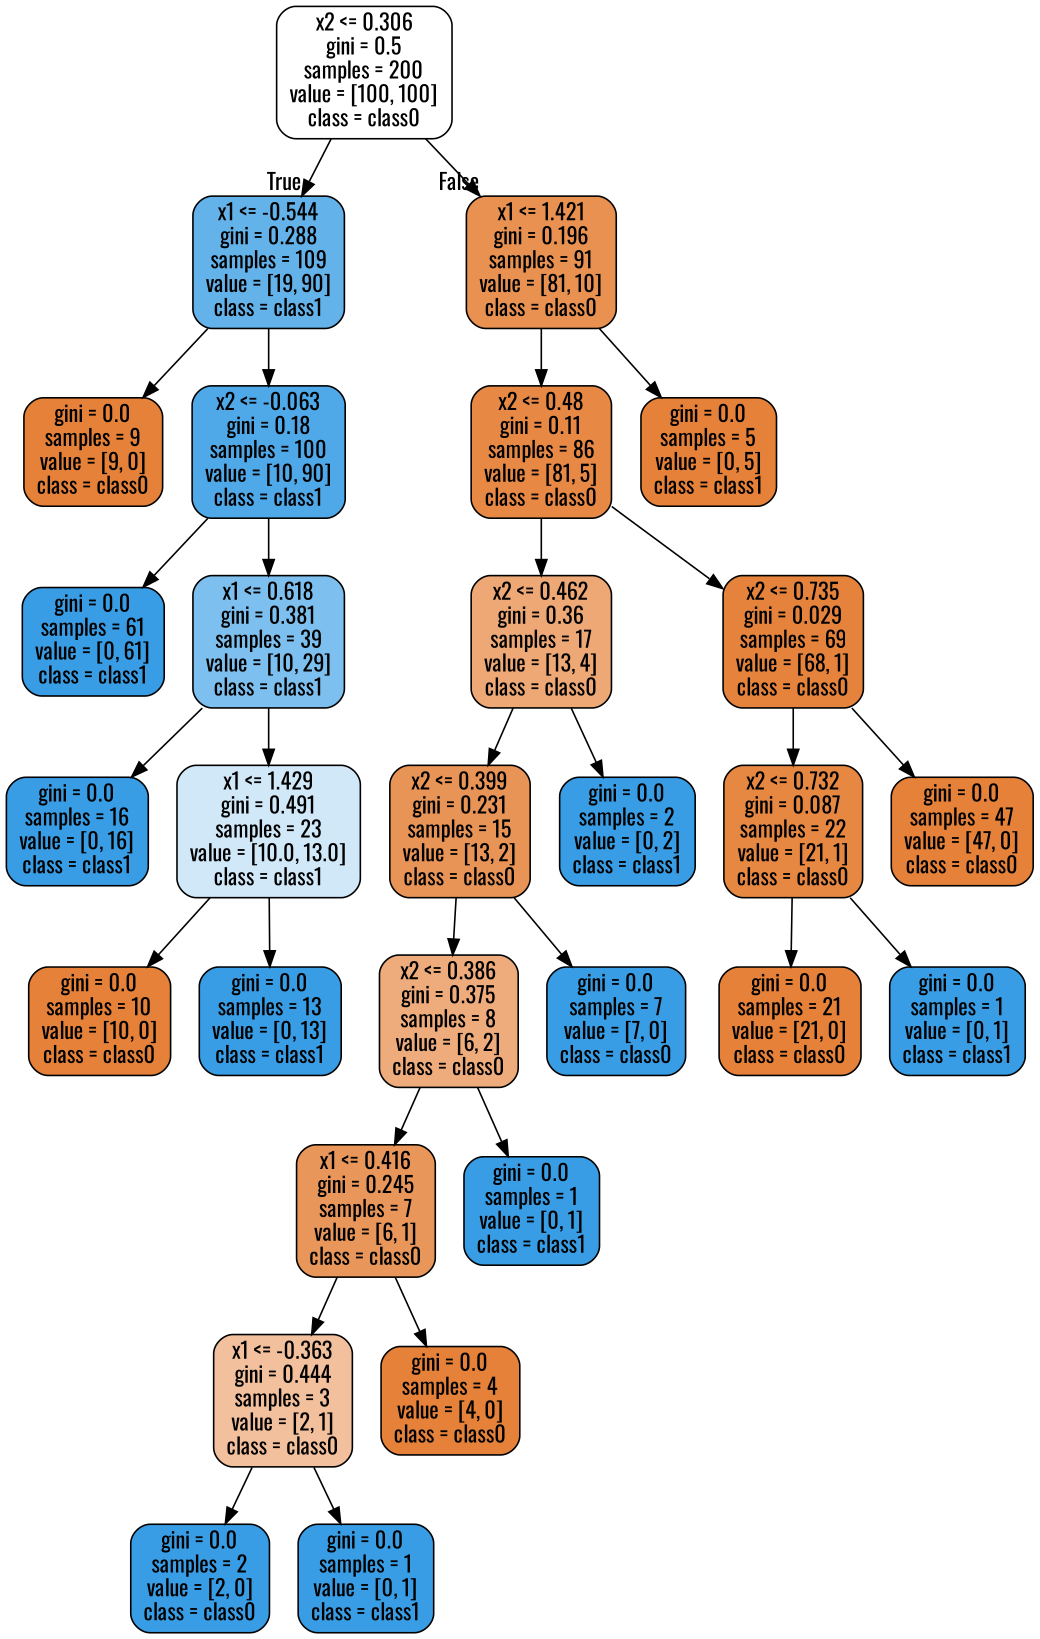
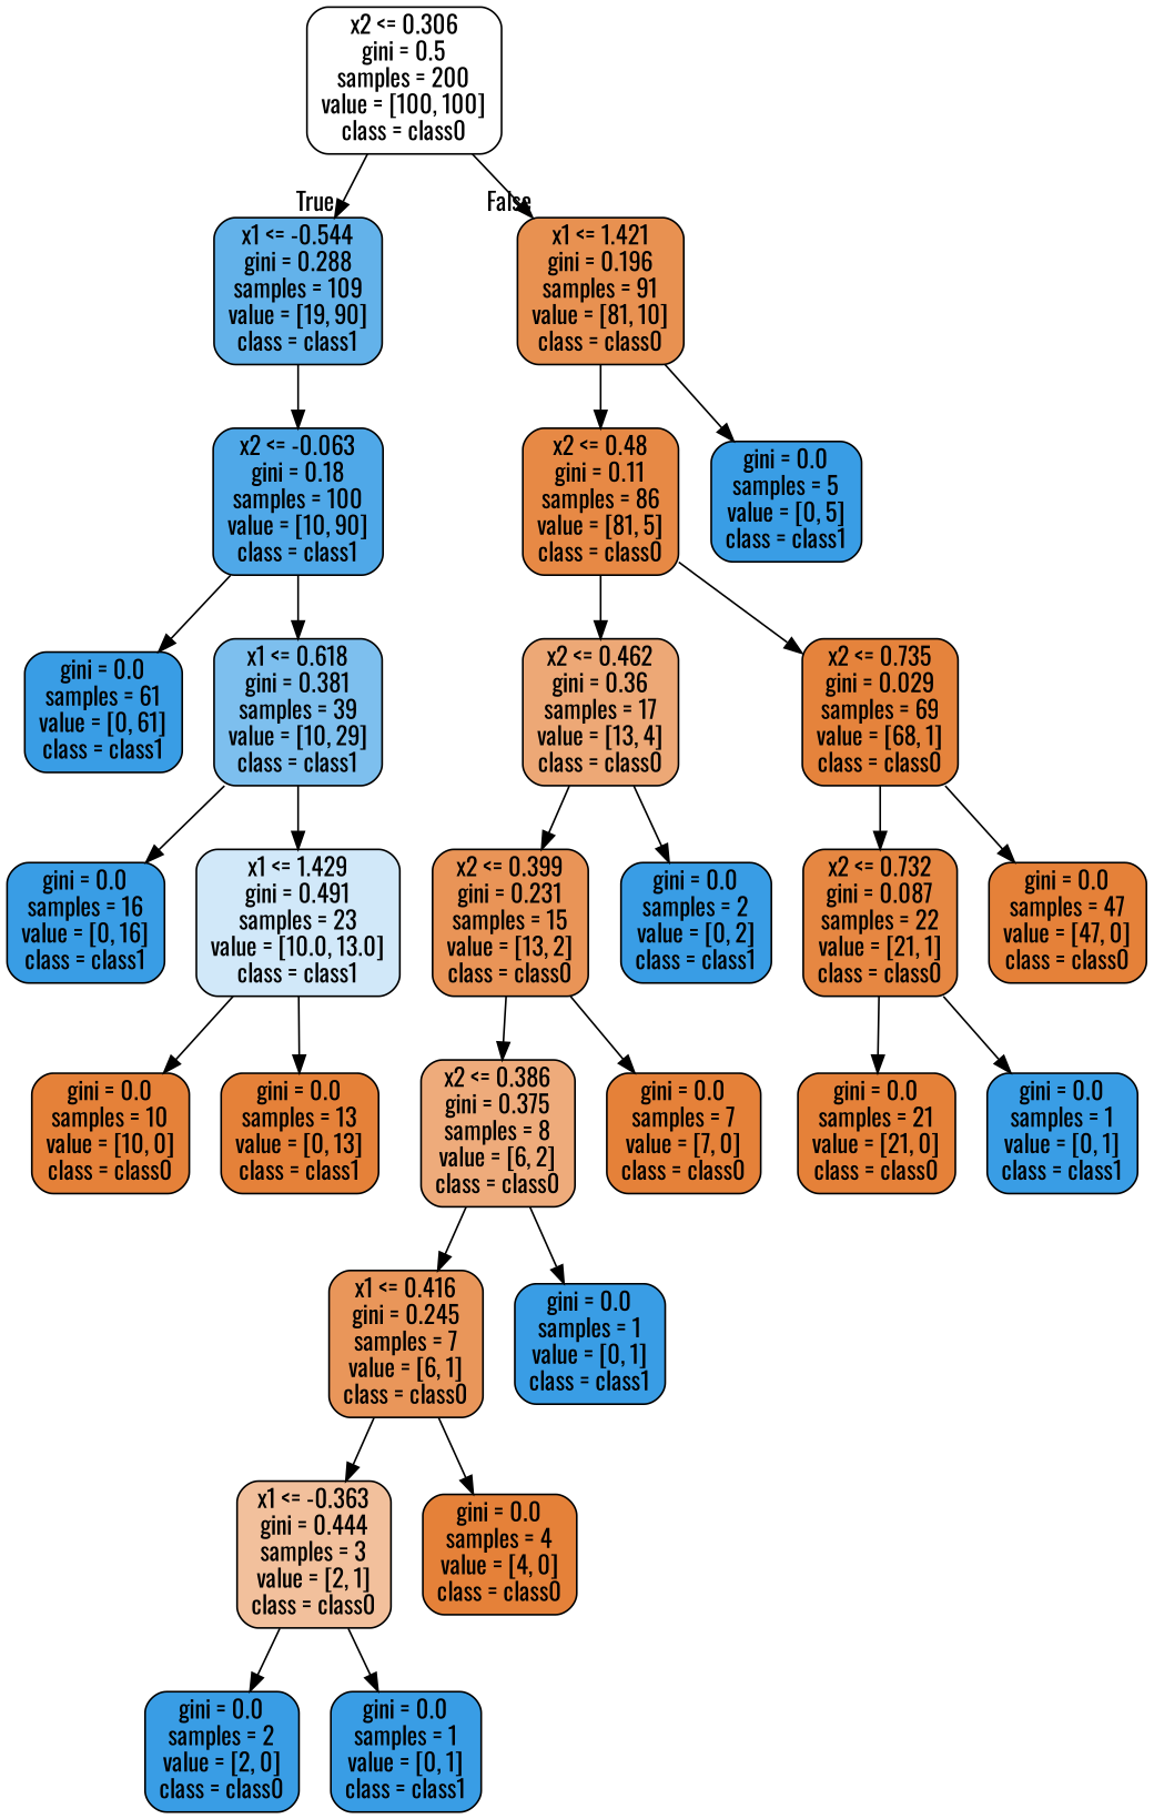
  digraph {
    fontname=Oswald
    node [color=black fillcolor="#399de5" fontname=Oswald shape=box style="filled, rounded"]
    edge [fontname=Oswald]
    n1 [fillcolor="#ffffff" label="x2 <= 0.306\ngini = 0.5\nsamples = 200\nvalue = [100, 100]\nclass = class0"]
    n2 [fillcolor="#63b2ea" label="x1 <= -0.544\ngini = 0.288\nsamples = 109\nvalue = [19, 90]\nclass = class1"]
    n3 [fillcolor="#e89151" label="x1 <= 1.421\ngini = 0.196\nsamples = 91\nvalue = [81, 10]\nclass = class0"]
-   n4 [fillcolor="#e58139" label="gini = 0.0\nsamples = 9\nvalue = [9, 0]\nclass = class0"]
    n5 [fillcolor="#4fa8e8" label="x2 <= -0.063\ngini = 0.18\nsamples = 100\nvalue = [10, 90]\nclass = class1"]
    n6 [fillcolor="#e78945" label="x2 <= 0.48\ngini = 0.11\nsamples = 86\nvalue = [81, 5]\nclass = class0"]
-   n7 [fillcolor="#e58139" label="gini = 0.0\nsamples = 5\nvalue = [0, 5]\nclass = class1"]
+   n7 [label="gini = 0.0\nsamples = 5\nvalue = [0, 5]\nclass = class1"]
    n8 [label="gini = 0.0\nsamples = 61\nvalue = [0, 61]\nclass = class1"]
    n9 [fillcolor="#7dbfee" label="x1 <= 0.618\ngini = 0.381\nsamples = 39\nvalue = [10, 29]\nclass = class1"]
    n10 [label="gini = 0.0\nsamples = 16\nvalue = [0, 16]\nclass = class1"]
    n11 [fillcolor="#d1e8f9" label="x1 <= 1.429\ngini = 0.491\nsamples = 23\nvalue = [10.0, 13.0]\nclass = class1"]
    n12 [fillcolor="#e58139" label="gini = 0.0\nsamples = 10\nvalue = [10, 0]\nclass = class0"]
-   n13 [label="gini = 0.0\nsamples = 13\nvalue = [0, 13]\nclass = class1"]
+   n13 [fillcolor="#e58139" label="gini = 0.0\nsamples = 13\nvalue = [0, 13]\nclass = class1"]
    n14 [fillcolor="#eda876" label="x2 <= 0.462\ngini = 0.36\nsamples = 17\nvalue = [13, 4]\nclass = class0"]
    n15 [fillcolor="#e5833c" label="x2 <= 0.735\ngini = 0.029\nsamples = 69\nvalue = [68, 1]\nclass = class0"]
    n16 [fillcolor="#e99457" label="x2 <= 0.399\ngini = 0.231\nsamples = 15\nvalue = [13, 2]\nclass = class0"]
    n17 [label="gini = 0.0\nsamples = 2\nvalue = [0, 2]\nclass = class1"]
    n18 [fillcolor="#e68742" label="x2 <= 0.732\ngini = 0.087\nsamples = 22\nvalue = [21, 1]\nclass = class0"]
    n19 [fillcolor="#e58139" label="gini = 0.0\nsamples = 47\nvalue = [47, 0]\nclass = class0"]
    n20 [fillcolor="#eeab7b" label="x2 <= 0.386\ngini = 0.375\nsamples = 8\nvalue = [6, 2]\nclass = class0"]
-   n21 [label="gini = 0.0\nsamples = 7\nvalue = [7, 0]\nclass = class0"]
+   n21 [fillcolor="#e58139" label="gini = 0.0\nsamples = 7\nvalue = [7, 0]\nclass = class0"]
    n22 [fillcolor="#e9965a" label="x1 <= 0.416\ngini = 0.245\nsamples = 7\nvalue = [6, 1]\nclass = class0"]
    n23 [label="gini = 0.0\nsamples = 1\nvalue = [0, 1]\nclass = class1"]
    n24 [fillcolor="#f2c09c" label="x1 <= -0.363\ngini = 0.444\nsamples = 3\nvalue = [2, 1]\nclass = class0"]
    n25 [fillcolor="#e58139" label="gini = 0.0\nsamples = 4\nvalue = [4, 0]\nclass = class0"]
    n26 [label="gini = 0.0\nsamples = 2\nvalue = [2, 0]\nclass = class0"]
    n27 [label="gini = 0.0\nsamples = 1\nvalue = [0, 1]\nclass = class1"]
    n28 [fillcolor="#e58139" label="gini = 0.0\nsamples = 21\nvalue = [21, 0]\nclass = class0"]
    n29 [label="gini = 0.0\nsamples = 1\nvalue = [0, 1]\nclass = class1"]
    n1 -> n2 [headlabel=True labelangle=45 labeldistance=2.5]
    n1 -> n3 [headlabel=False labelangle=-45 labeldistance=2.5]
-   n2 -> n4
    n2 -> n5
    n3 -> n6
    n3 -> n7
    n5 -> n8
    n5 -> n9
    n6 -> n14
    n6 -> n15
    n9 -> n10
    n9 -> n11
    n11 -> n12
    n11 -> n13
    n14 -> n16
    n14 -> n17
    n15 -> n18
    n15 -> n19
    n16 -> n20
    n16 -> n21
    n18 -> n28
    n18 -> n29
    n20 -> n22
    n20 -> n23
    n22 -> n24
    n22 -> n25
    n24 -> n26
    n24 -> n27
  }
